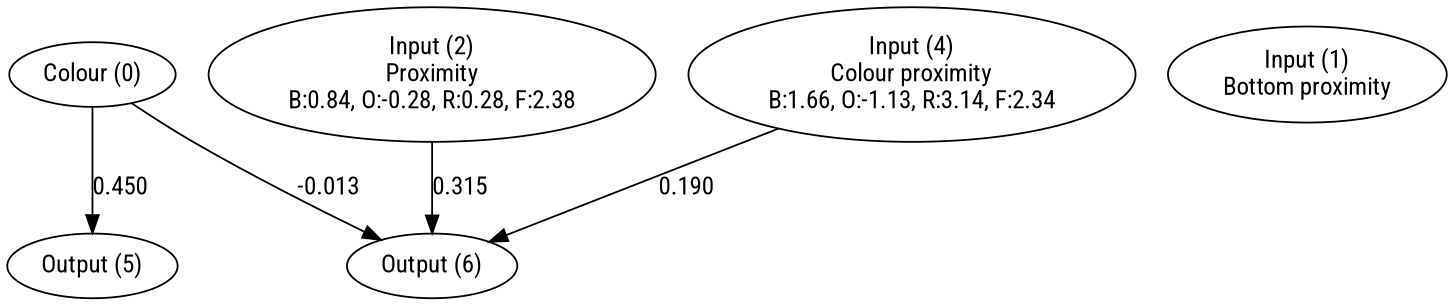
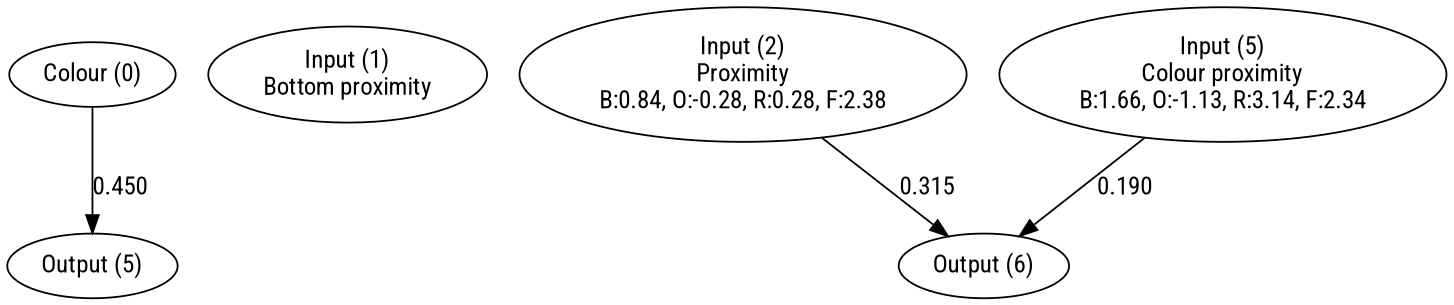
  digraph {
    fontname="Roboto Condensed"
    node [fontname="Roboto Condensed"]
    edge [fontname="Roboto Condensed"]
    n1 [label="Colour (0)"]
    n2 [label="Input (1)\nBottom proximity"]
    n3 [label="Input (2)\nProximity\nB:0.84, O:-0.28, R:0.28, F:2.38"]
-   n4 [label="Input (4)\nColour proximity\nB:1.66, O:-1.13, R:3.14, F:2.34"]
+   n4 [label="Input (5)\nColour proximity\nB:1.66, O:-1.13, R:3.14, F:2.34"]
    n5 [label="Output (5)"]
    n6 [label="Output (6)"]
    subgraph sub_1 {
      rank=same
      n1
      n2
      n3
      n4
    }
    subgraph sub_2 {
      rank=same
      n5
      n6
    }
    n1 -> n5 [label=0.450]
-   n1 -> n6 [label=-0.013]
    n3 -> n6 [label=0.315]
    n4 -> n6 [label=0.190]
  }
